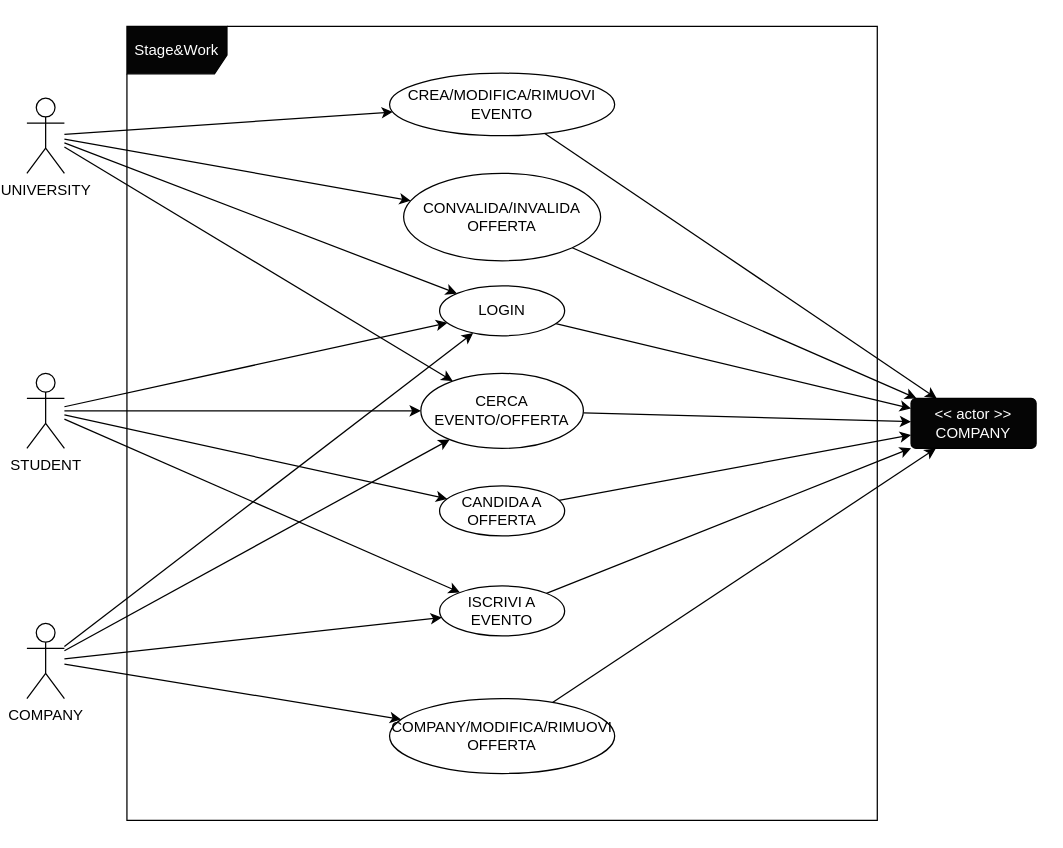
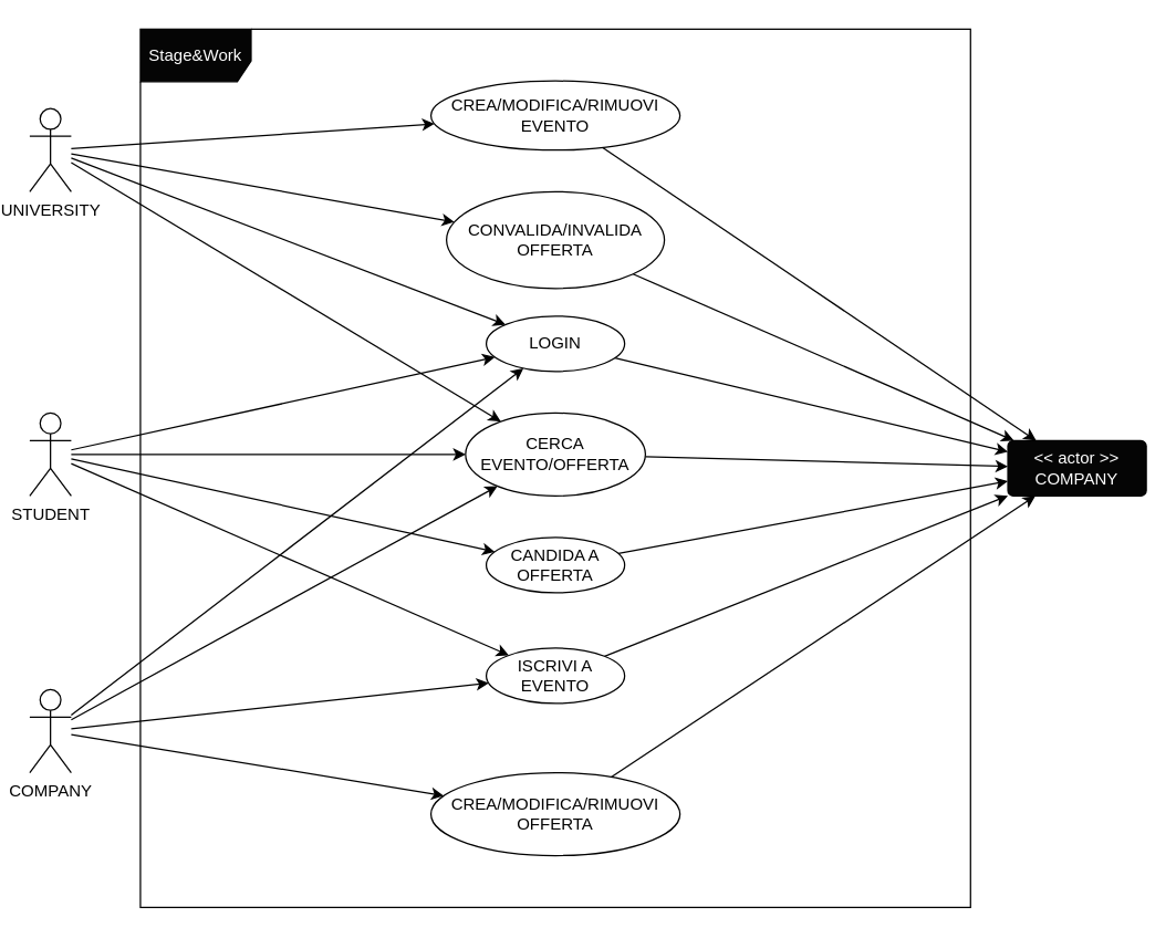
  <mxCell id="0" />
  <mxCell id="1" parent="0" />
  <mxCell id="2" value="&lt;font color=&quot;#FFFFFF&quot;&gt;Stage&amp;amp;Work&lt;/font&gt;" style="shape=umlFrame;whiteSpace=wrap;html=1;fillColor=#050505;width=80;height=38;" vertex="1" parent="1"><mxGeometry x="100" y="20.5" width="600" height="635" as="geometry" /></mxCell>
  <mxCell id="3" style="rounded=0;orthogonalLoop=1;jettySize=auto;html=1;" edge="1" parent="1" source="7" target="20"><mxGeometry relative="1" as="geometry" /></mxCell>
  <mxCell id="4" style="edgeStyle=none;rounded=0;orthogonalLoop=1;jettySize=auto;html=1;" edge="1" parent="1" source="7" target="22"><mxGeometry relative="1" as="geometry" /></mxCell>
  <mxCell id="5" style="edgeStyle=none;rounded=0;orthogonalLoop=1;jettySize=auto;html=1;" edge="1" parent="1" source="7" target="26"><mxGeometry relative="1" as="geometry" /></mxCell>
  <mxCell id="6" style="edgeStyle=none;rounded=0;orthogonalLoop=1;jettySize=auto;html=1;" edge="1" parent="1" source="7" target="30"><mxGeometry relative="1" as="geometry" /></mxCell>
  <mxCell id="7" value="STUDENT" style="shape=umlActor;verticalLabelPosition=bottom;verticalAlign=top;html=1;" vertex="1" parent="1"><mxGeometry x="20" y="298" width="30" height="60" as="geometry" /></mxCell>
  <mxCell id="8" style="edgeStyle=none;rounded=0;orthogonalLoop=1;jettySize=auto;html=1;" edge="1" parent="1" source="12" target="20"><mxGeometry relative="1" as="geometry" /></mxCell>
  <mxCell id="9" style="edgeStyle=none;rounded=0;orthogonalLoop=1;jettySize=auto;html=1;" edge="1" parent="1" source="12" target="24"><mxGeometry relative="1" as="geometry" /></mxCell>
  <mxCell id="10" style="edgeStyle=none;rounded=0;orthogonalLoop=1;jettySize=auto;html=1;" edge="1" parent="1" source="12" target="28"><mxGeometry relative="1" as="geometry" /></mxCell>
  <mxCell id="11" style="edgeStyle=none;rounded=0;orthogonalLoop=1;jettySize=auto;html=1;" edge="1" parent="1" source="12" target="30"><mxGeometry relative="1" as="geometry" /></mxCell>
  <mxCell id="12" value="UNIVERSITY" style="shape=umlActor;verticalLabelPosition=bottom;verticalAlign=top;html=1;" vertex="1" parent="1"><mxGeometry x="20" y="78" width="30" height="60" as="geometry" /></mxCell>
  <mxCell id="13" style="edgeStyle=none;rounded=0;orthogonalLoop=1;jettySize=auto;html=1;" edge="1" parent="1" source="17" target="20"><mxGeometry relative="1" as="geometry" /></mxCell>
  <mxCell id="14" style="edgeStyle=none;rounded=0;orthogonalLoop=1;jettySize=auto;html=1;" edge="1" parent="1" source="17" target="32"><mxGeometry relative="1" as="geometry"><mxPoint x="230" y="518" as="targetPoint" /></mxGeometry></mxCell>
  <mxCell id="15" style="edgeStyle=none;rounded=0;orthogonalLoop=1;jettySize=auto;html=1;" edge="1" parent="1" source="17" target="22"><mxGeometry relative="1" as="geometry" /></mxCell>
  <mxCell id="16" style="edgeStyle=none;rounded=0;orthogonalLoop=1;jettySize=auto;html=1;" edge="1" parent="1" source="17" target="30"><mxGeometry relative="1" as="geometry" /></mxCell>
  <mxCell id="17" value="COMPANY" style="shape=umlActor;verticalLabelPosition=bottom;verticalAlign=top;html=1;" vertex="1" parent="1"><mxGeometry x="20" y="498" width="30" height="60" as="geometry" /></mxCell>
  <mxCell id="18" value="&amp;lt;&amp;lt; actor &amp;gt;&amp;gt;&lt;br&gt;COMPANY" style="rounded=1;arcSize=10;whiteSpace=wrap;html=1;align=center;strokeColor=#000000;fillColor=#050505;fontColor=#FFFFFF;" vertex="1" parent="1"><mxGeometry x="727" y="318" width="100" height="40" as="geometry" /></mxCell>
  <mxCell id="19" style="edgeStyle=none;rounded=0;orthogonalLoop=1;jettySize=auto;html=1;" edge="1" parent="1" source="20" target="18"><mxGeometry relative="1" as="geometry"><mxPoint x="437.496" y="274.25" as="sourcePoint" /></mxGeometry></mxCell>
  <mxCell id="20" value="LOGIN" style="ellipse;whiteSpace=wrap;html=1;align=center;fillColor=#FFFFFF;" vertex="1" parent="1"><mxGeometry x="350" y="228" width="100" height="40" as="geometry" /></mxCell>
  <mxCell id="21" style="edgeStyle=none;rounded=0;orthogonalLoop=1;jettySize=auto;html=1;" edge="1" parent="1" source="22" target="18"><mxGeometry relative="1" as="geometry" /></mxCell>
  <mxCell id="22" value="ISCRIVI A EVENTO" style="ellipse;whiteSpace=wrap;html=1;align=center;fillColor=#FFFFFF;" vertex="1" parent="1"><mxGeometry x="350" y="468" width="100" height="40" as="geometry" /></mxCell>
  <mxCell id="23" style="edgeStyle=none;rounded=0;orthogonalLoop=1;jettySize=auto;html=1;" edge="1" parent="1" source="24" target="18"><mxGeometry relative="1" as="geometry" /></mxCell>
  <mxCell id="24" value="CONVALIDA/INVALIDA OFFERTA" style="ellipse;whiteSpace=wrap;html=1;align=center;fillColor=#FFFFFF;" vertex="1" parent="1"><mxGeometry x="321.25" y="138" width="157.5" height="70" as="geometry" /></mxCell>
  <mxCell id="25" style="edgeStyle=none;rounded=0;orthogonalLoop=1;jettySize=auto;html=1;" edge="1" parent="1" source="26" target="18"><mxGeometry relative="1" as="geometry" /></mxCell>
  <mxCell id="26" value="CANDIDA A OFFERTA" style="ellipse;whiteSpace=wrap;html=1;align=center;fillColor=#FFFFFF;" vertex="1" parent="1"><mxGeometry x="350" y="388" width="100" height="40" as="geometry" /></mxCell>
  <mxCell id="27" style="edgeStyle=none;rounded=0;orthogonalLoop=1;jettySize=auto;html=1;" edge="1" parent="1" source="28" target="18"><mxGeometry relative="1" as="geometry" /></mxCell>
  <mxCell id="28" value="CREA/MODIFICA/RIMUOVI EVENTO" style="ellipse;whiteSpace=wrap;html=1;align=center;fillColor=#FFFFFF;" vertex="1" parent="1"><mxGeometry x="310" y="58" width="180" height="50" as="geometry" /></mxCell>
  <mxCell id="29" style="edgeStyle=none;rounded=0;orthogonalLoop=1;jettySize=auto;html=1;" edge="1" parent="1" source="30" target="18"><mxGeometry relative="1" as="geometry" /></mxCell>
  <mxCell id="30" value="CERCA EVENTO/OFFERTA" style="ellipse;whiteSpace=wrap;html=1;align=center;fillColor=#FFFFFF;" vertex="1" parent="1"><mxGeometry x="335" y="298" width="130" height="60" as="geometry" /></mxCell>
  <mxCell id="31" style="edgeStyle=none;rounded=0;orthogonalLoop=1;jettySize=auto;html=1;" edge="1" parent="1" source="32" target="18"><mxGeometry relative="1" as="geometry" /></mxCell>
- <mxCell id="32" value="COMPANY/MODIFICA/RIMUOVI OFFERTA" style="ellipse;whiteSpace=wrap;html=1;align=center;fillColor=#FFFFFF;" vertex="1" parent="1"><mxGeometry x="310" y="558" width="180" height="60" as="geometry" /></mxCell>
+ <mxCell id="32" value="CREA/MODIFICA/RIMUOVI OFFERTA" style="ellipse;whiteSpace=wrap;html=1;align=center;fillColor=#FFFFFF;" vertex="1" parent="1"><mxGeometry x="310" y="558" width="180" height="60" as="geometry" /></mxCell>
